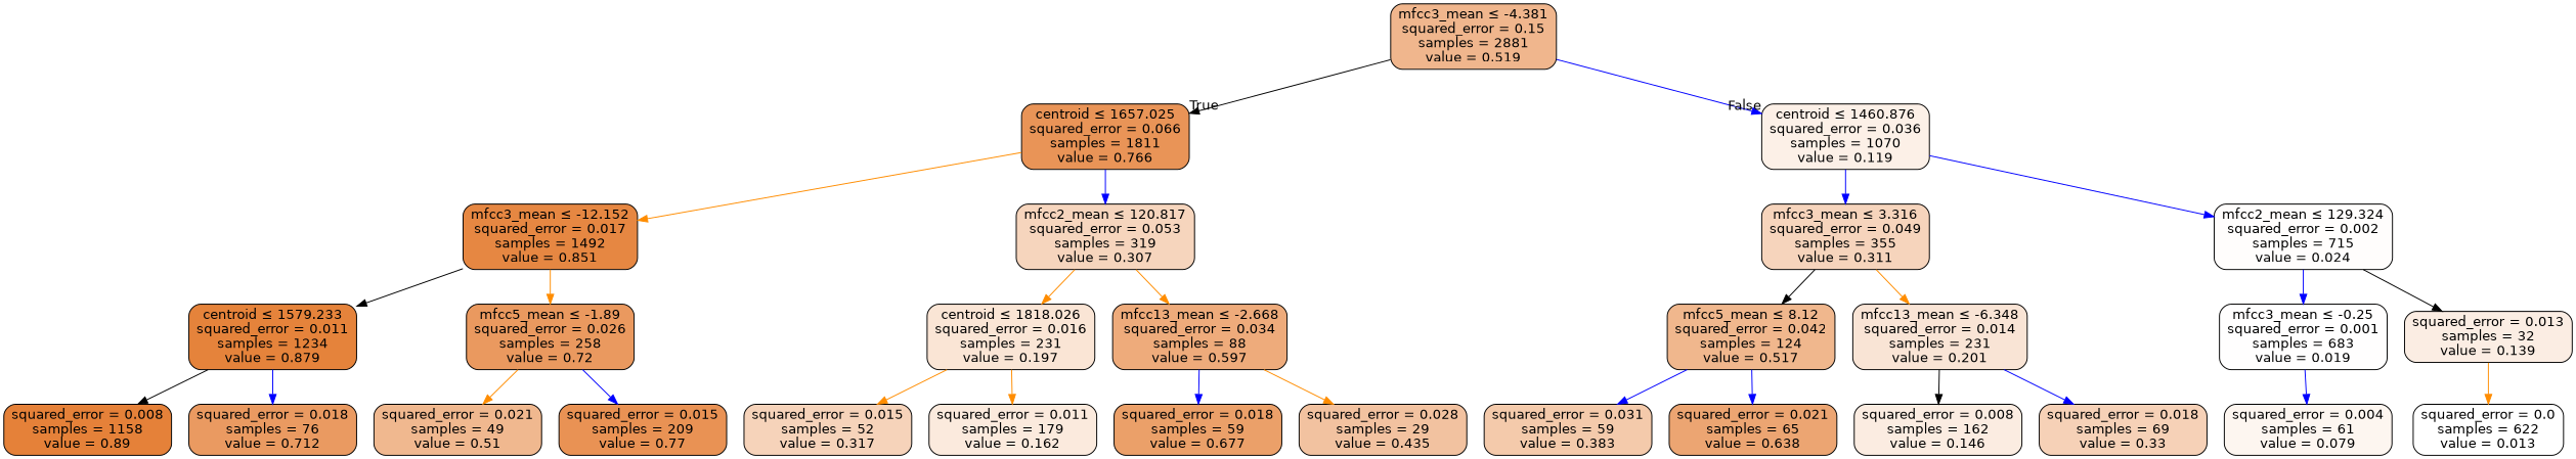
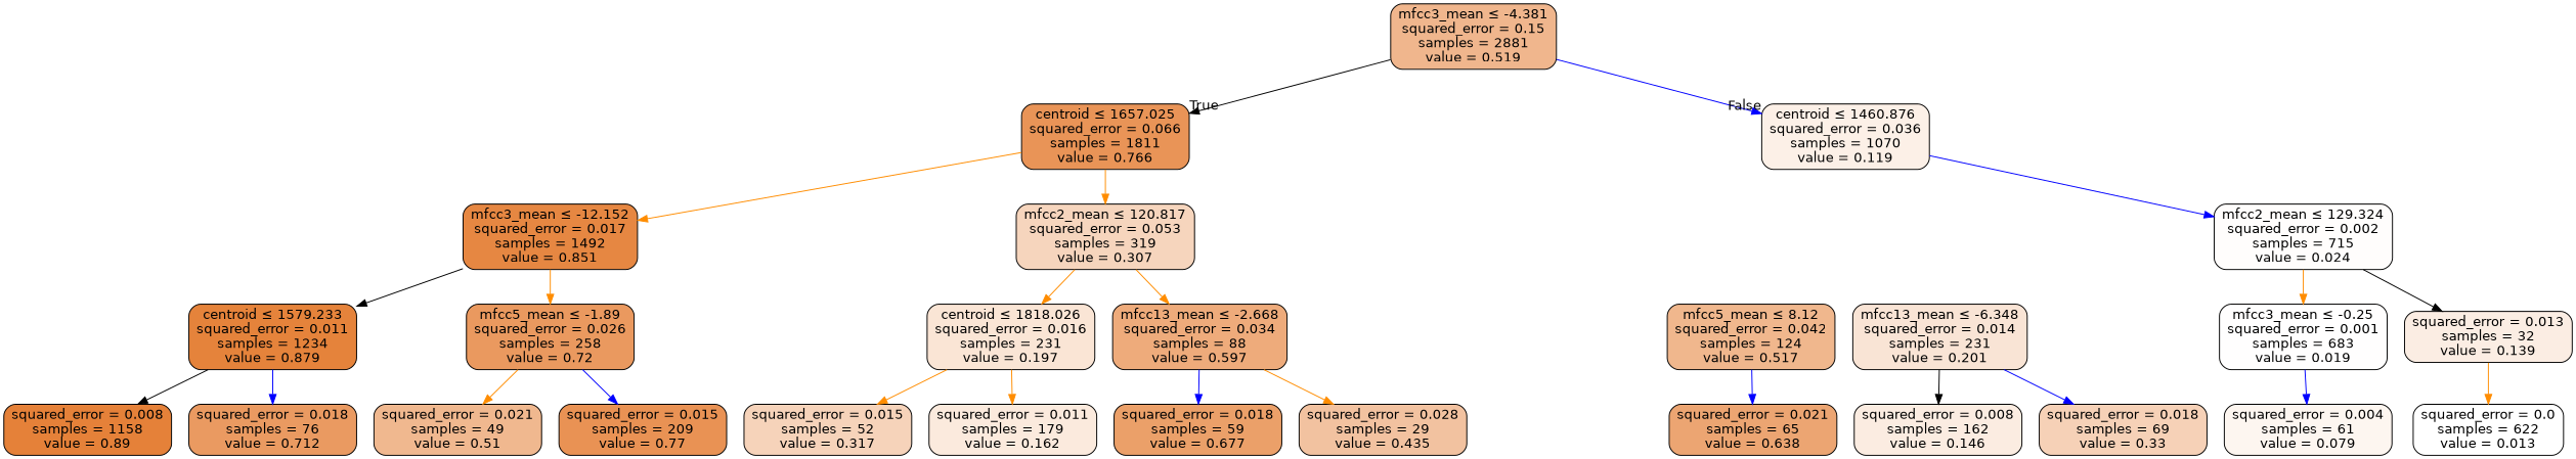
  digraph {
    node [color=black fontname=helvetica shape=box style="filled, rounded"]
    edge [color=blue fontname=helvetica]
    n1 [fillcolor="#f0b68d" label=<mfcc3_mean &le; -4.381<br/>squared_error = 0.15<br/>samples = 2881<br/>value = 0.519>]
    n2 [fillcolor="#e99457" label=<centroid &le; 1657.025<br/>squared_error = 0.066<br/>samples = 1811<br/>value = 0.766>]
    n3 [fillcolor="#fcf0e7" label=<centroid &le; 1460.876<br/>squared_error = 0.036<br/>samples = 1070<br/>value = 0.119>]
    n4 [fillcolor="#e68742" label=<mfcc3_mean &le; -12.152<br/>squared_error = 0.017<br/>samples = 1492<br/>value = 0.851>]
    n5 [fillcolor="#f6d5bd" label=<mfcc2_mean &le; 120.817<br/>squared_error = 0.053<br/>samples = 319<br/>value = 0.307>]
-   n6 [fillcolor="#f6d4bc" label=<mfcc3_mean &le; 3.316<br/>squared_error = 0.049<br/>samples = 355<br/>value = 0.311>]
    n7 [fillcolor="#fffdfc" label=<mfcc2_mean &le; 129.324<br/>squared_error = 0.002<br/>samples = 715<br/>value = 0.024>]
    n8 [fillcolor="#e5833b" label=<centroid &le; 1579.233<br/>squared_error = 0.011<br/>samples = 1234<br/>value = 0.879>]
    n9 [fillcolor="#ea995f" label=<mfcc5_mean &le; -1.89<br/>squared_error = 0.026<br/>samples = 258<br/>value = 0.72>]
    n10 [fillcolor="#fae5d5" label=<centroid &le; 1818.026<br/>squared_error = 0.016<br/>samples = 231<br/>value = 0.197>]
    n11 [fillcolor="#eeab7b" label=<mfcc13_mean &le; -2.668<br/>squared_error = 0.034<br/>samples = 88<br/>value = 0.597>]
    n12 [fillcolor="#e58139" label=<squared_error = 0.008<br/>samples = 1158<br/>value = 0.89>]
    n13 [fillcolor="#ea9a61" label=<squared_error = 0.018<br/>samples = 76<br/>value = 0.712>]
    n14 [fillcolor="#f0b88f" label=<squared_error = 0.021<br/>samples = 49<br/>value = 0.51>]
    n15 [fillcolor="#e99254" label=<squared_error = 0.015<br/>samples = 209<br/>value = 0.77>]
    n16 [fillcolor="#f6d3ba" label=<squared_error = 0.015<br/>samples = 52<br/>value = 0.317>]
    n17 [fillcolor="#fbeadd" label=<squared_error = 0.011<br/>samples = 179<br/>value = 0.162>]
    n18 [fillcolor="#eba069" label=<squared_error = 0.018<br/>samples = 59<br/>value = 0.677>]
    n19 [fillcolor="#f2c2a0" label=<squared_error = 0.028<br/>samples = 29<br/>value = 0.435>]
    n20 [fillcolor="#f0b78d" label=<mfcc5_mean &le; 8.12<br/>squared_error = 0.042<br/>samples = 124<br/>value = 0.517>]
    n21 [fillcolor="#f9e4d5" label=<mfcc13_mean &le; -6.348<br/>squared_error = 0.014<br/>samples = 231<br/>value = 0.201>]
    n22 [fillcolor="#fffefe" label=<mfcc3_mean &le; -0.25<br/>squared_error = 0.001<br/>samples = 683<br/>value = 0.019>]
    n23 [fillcolor="#fbede3" label=<squared_error = 0.013<br/>samples = 32<br/>value = 0.139>]
-   n24 [fillcolor="#f4caab" label=<squared_error = 0.031<br/>samples = 59<br/>value = 0.383>]
    n25 [fillcolor="#eca572" label=<squared_error = 0.021<br/>samples = 65<br/>value = 0.638>]
    n26 [fillcolor="#fbece1" label=<squared_error = 0.008<br/>samples = 162<br/>value = 0.146>]
    n27 [fillcolor="#f6d1b7" label=<squared_error = 0.018<br/>samples = 69<br/>value = 0.33>]
    n28 [fillcolor="#fdf6f0" label=<squared_error = 0.004<br/>samples = 61<br/>value = 0.079>]
    n29 [fillcolor="#ffffff" label=<squared_error = 0.0<br/>samples = 622<br/>value = 0.013>]
    n1 -> n2 [color=black headlabel=True labelangle=45 labeldistance=2.5]
    n1 -> n3 [headlabel=False labelangle=-45 labeldistance=2.5]
    n2 -> n4 [color=darkorange]
-   n2 -> n5
-   n3 -> n6
+   n2 -> n5 [color=darkorange]
    n3 -> n7
    n4 -> n8 [color=black]
    n4 -> n9 [color=darkorange]
    n5 -> n10 [color=darkorange]
    n5 -> n11 [color=darkorange]
-   n6 -> n20 [color=black]
-   n6 -> n21 [color=darkorange]
-   n7 -> n22
+   n7 -> n22 [color=darkorange]
    n7 -> n23 [color=black]
    n8 -> n12 [color=black]
    n8 -> n13
    n9 -> n14 [color=darkorange]
    n9 -> n15
    n10 -> n16 [color=darkorange]
    n10 -> n17 [color=darkorange]
    n11 -> n18
    n11 -> n19 [color=darkorange]
-   n20 -> n24
    n20 -> n25
    n21 -> n26 [color=black]
    n21 -> n27
    n22 -> n28
    n23 -> n29 [color=darkorange]
  }
